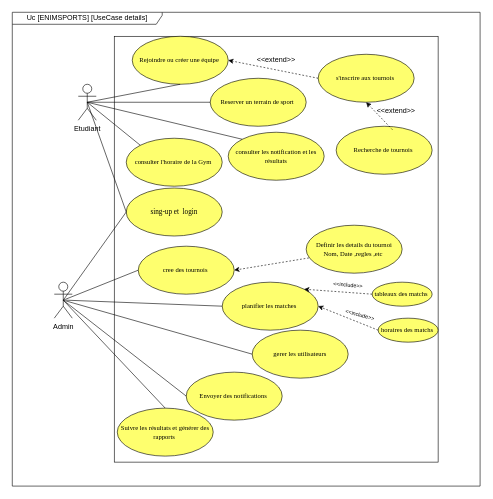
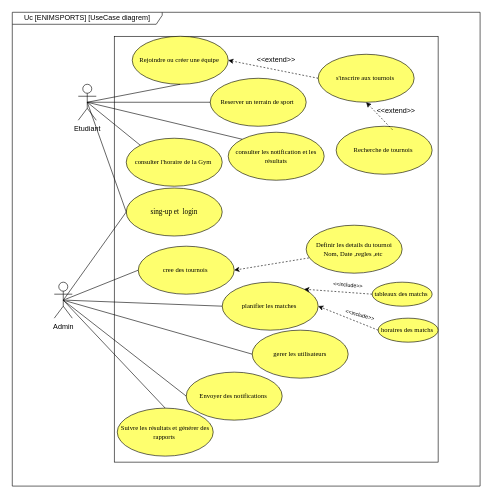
  <mxCell id="0" />
  <mxCell id="1" parent="0" />
  <mxCell id="2" value="Etudiant" style="shape=umlActor;verticalLabelPosition=bottom;verticalAlign=top;html=1;outlineConnect=0;" vertex="1" parent="1"><mxGeometry x="130" y="140" width="30" height="60" as="geometry" /></mxCell>
  <mxCell id="3" value="Admin" style="shape=umlActor;verticalLabelPosition=bottom;verticalAlign=top;html=1;outlineConnect=0;" vertex="1" parent="1"><mxGeometry x="90" y="470" width="30" height="60" as="geometry" /></mxCell>
  <mxCell id="4" value="" style="rounded=0;whiteSpace=wrap;html=1;fillColor=none;" vertex="1" parent="1"><mxGeometry x="190" y="60" width="540" height="710" as="geometry" /></mxCell>
  <mxCell id="5" value="&lt;font style=&quot;font-size: 11px;&quot; face=&quot;Georgia&quot;&gt;s'inscrire aux tournois&amp;nbsp;&lt;/font&gt;" style="ellipse;whiteSpace=wrap;html=1;fillColor=#FEFF6E;" vertex="1" parent="1"><mxGeometry x="530" y="90" width="160" height="80" as="geometry" /></mxCell>
  <mxCell id="6" value="&lt;font style=&quot;font-size: 11px;&quot; face=&quot;Georgia&quot;&gt;Rejoindre ou créer une équipe&amp;nbsp;&lt;/font&gt;" style="ellipse;whiteSpace=wrap;html=1;fillColor=#FEFF6E;" vertex="1" parent="1"><mxGeometry x="220" y="60" width="160" height="80" as="geometry" /></mxCell>
  <mxCell id="7" value="&lt;font face=&quot;Georgia&quot;&gt;&lt;span style=&quot;font-size: 11px;&quot;&gt;Reserver un terrain de sport&amp;nbsp;&lt;/span&gt;&lt;/font&gt;" style="ellipse;whiteSpace=wrap;html=1;fillColor=#FEFF6E;" vertex="1" parent="1"><mxGeometry x="350" y="130" width="160" height="80" as="geometry" /></mxCell>
  <mxCell id="8" value="&lt;font face=&quot;Georgia&quot;&gt;sing-up et&amp;nbsp; login&lt;/font&gt;" style="ellipse;whiteSpace=wrap;html=1;fillColor=#FEFF6E;" vertex="1" parent="1"><mxGeometry x="210" y="313" width="160" height="80" as="geometry" /></mxCell>
  <mxCell id="9" value="&lt;font face=&quot;Georgia&quot;&gt;&lt;span style=&quot;font-size: 11px;&quot;&gt;consulter les notification et les résultats&lt;/span&gt;&lt;/font&gt;" style="ellipse;whiteSpace=wrap;html=1;fillColor=#FEFF6E;" vertex="1" parent="1"><mxGeometry x="380" y="220" width="160" height="80" as="geometry" /></mxCell>
  <mxCell id="10" value="&lt;font face=&quot;Georgia&quot;&gt;&lt;span style=&quot;font-size: 11px;&quot;&gt;consulter l'horaire de la Gym&amp;nbsp;&lt;/span&gt;&lt;/font&gt;" style="ellipse;whiteSpace=wrap;html=1;fillColor=#FEFF6E;" vertex="1" parent="1"><mxGeometry x="210" y="230" width="160" height="80" as="geometry" /></mxCell>
  <mxCell id="11" value="&lt;font face=&quot;Georgia&quot;&gt;&lt;span style=&quot;font-size: 11px;&quot;&gt;cree des tournois&amp;nbsp;&lt;/span&gt;&lt;/font&gt;" style="ellipse;whiteSpace=wrap;html=1;fillColor=#FEFF6E;" vertex="1" parent="1"><mxGeometry x="230" y="410" width="160" height="80" as="geometry" /></mxCell>
  <mxCell id="12" value="&lt;font face=&quot;Georgia&quot;&gt;&lt;span style=&quot;font-size: 11px;&quot;&gt;planifier les matches&amp;nbsp;&lt;/span&gt;&lt;/font&gt;" style="ellipse;whiteSpace=wrap;html=1;fillColor=#FEFF6E;" vertex="1" parent="1"><mxGeometry x="370" y="470" width="160" height="80" as="geometry" /></mxCell>
  <mxCell id="13" value="&lt;font face=&quot;Georgia&quot;&gt;&lt;span style=&quot;font-size: 11px;&quot;&gt;gerer les utilisateurs&lt;/span&gt;&lt;/font&gt;" style="ellipse;whiteSpace=wrap;html=1;fillColor=#FEFF6E;" vertex="1" parent="1"><mxGeometry x="420" y="550" width="160" height="80" as="geometry" /></mxCell>
  <mxCell id="14" value="&lt;font face=&quot;Georgia&quot;&gt;&lt;span style=&quot;font-size: 11px;&quot;&gt;Envoyer des notifications&amp;nbsp;&lt;/span&gt;&lt;/font&gt;" style="ellipse;whiteSpace=wrap;html=1;fillColor=#FEFF6E;" vertex="1" parent="1"><mxGeometry x="310" y="620" width="160" height="80" as="geometry" /></mxCell>
  <mxCell id="15" value="&lt;font face=&quot;Georgia&quot;&gt;&lt;span style=&quot;font-size: 11px;&quot;&gt;Suivre les résultats et générer des rapports&amp;nbsp;&lt;/span&gt;&lt;/font&gt;" style="ellipse;whiteSpace=wrap;html=1;fillColor=#FEFF6E;" vertex="1" parent="1"><mxGeometry x="195" y="680" width="160" height="80" as="geometry" /></mxCell>
  <mxCell id="16" value="" style="endArrow=none;html=1;rounded=0;entryX=0.5;entryY=1;entryDx=0;entryDy=0;exitX=0.5;exitY=0.5;exitDx=0;exitDy=0;exitPerimeter=0;" edge="1" parent="1" source="2" target="6"><mxGeometry width="50" height="50" relative="1" as="geometry"><mxPoint x="130" y="280" as="sourcePoint" /><mxPoint x="180" y="230" as="targetPoint" /></mxGeometry></mxCell>
  <mxCell id="17" value="" style="endArrow=none;html=1;rounded=0;entryX=0;entryY=0.5;entryDx=0;entryDy=0;exitX=0.5;exitY=0.5;exitDx=0;exitDy=0;exitPerimeter=0;" edge="1" parent="1" source="2" target="7"><mxGeometry width="50" height="50" relative="1" as="geometry"><mxPoint x="155" y="180" as="sourcePoint" /><mxPoint x="310" y="150" as="targetPoint" /></mxGeometry></mxCell>
  <mxCell id="18" value="" style="endArrow=none;html=1;rounded=0;entryX=0;entryY=0;entryDx=0;entryDy=0;exitX=0.5;exitY=0.5;exitDx=0;exitDy=0;exitPerimeter=0;" edge="1" parent="1" source="2" target="9"><mxGeometry width="50" height="50" relative="1" as="geometry"><mxPoint x="155" y="180" as="sourcePoint" /><mxPoint x="360" y="180" as="targetPoint" /></mxGeometry></mxCell>
  <mxCell id="19" value="" style="endArrow=none;html=1;rounded=0;entryX=0;entryY=0;entryDx=0;entryDy=0;exitX=0.5;exitY=0.5;exitDx=0;exitDy=0;exitPerimeter=0;" edge="1" parent="1" source="2" target="10"><mxGeometry width="50" height="50" relative="1" as="geometry"><mxPoint x="155" y="180" as="sourcePoint" /><mxPoint x="413" y="242" as="targetPoint" /></mxGeometry></mxCell>
  <mxCell id="20" value="" style="endArrow=none;html=1;rounded=0;entryX=0;entryY=0.5;entryDx=0;entryDy=0;exitX=0.5;exitY=0.5;exitDx=0;exitDy=0;exitPerimeter=0;" edge="1" parent="1" source="2" target="8"><mxGeometry width="50" height="50" relative="1" as="geometry"><mxPoint x="155" y="180" as="sourcePoint" /><mxPoint x="243" y="252" as="targetPoint" /></mxGeometry></mxCell>
  <mxCell id="21" value="" style="endArrow=none;html=1;rounded=0;exitX=0.5;exitY=0.5;exitDx=0;exitDy=0;exitPerimeter=0;entryX=0;entryY=0.5;entryDx=0;entryDy=0;" edge="1" parent="1" source="3" target="8"><mxGeometry width="50" height="50" relative="1" as="geometry"><mxPoint x="122" y="474" as="sourcePoint" /><mxPoint x="210" y="546" as="targetPoint" /></mxGeometry></mxCell>
  <mxCell id="22" value="" style="endArrow=none;html=1;rounded=0;exitX=0.5;exitY=0.5;exitDx=0;exitDy=0;exitPerimeter=0;entryX=0;entryY=0.5;entryDx=0;entryDy=0;" edge="1" parent="1" source="3" target="11"><mxGeometry width="50" height="50" relative="1" as="geometry"><mxPoint x="115" y="510" as="sourcePoint" /><mxPoint x="220" y="363" as="targetPoint" /></mxGeometry></mxCell>
  <mxCell id="23" value="" style="endArrow=none;html=1;rounded=0;entryX=0;entryY=0.5;entryDx=0;entryDy=0;" edge="1" parent="1" target="12"><mxGeometry width="50" height="50" relative="1" as="geometry"><mxPoint x="110" y="500" as="sourcePoint" /><mxPoint x="240" y="460" as="targetPoint" /></mxGeometry></mxCell>
  <mxCell id="24" value="" style="endArrow=none;html=1;rounded=0;entryX=0;entryY=0.5;entryDx=0;entryDy=0;exitX=0.5;exitY=0.5;exitDx=0;exitDy=0;exitPerimeter=0;" edge="1" parent="1" source="3" target="13"><mxGeometry width="50" height="50" relative="1" as="geometry"><mxPoint x="120" y="510" as="sourcePoint" /><mxPoint x="380" y="520" as="targetPoint" /></mxGeometry></mxCell>
  <mxCell id="25" value="" style="endArrow=none;html=1;rounded=0;entryX=0;entryY=0.5;entryDx=0;entryDy=0;exitX=0.5;exitY=0.5;exitDx=0;exitDy=0;exitPerimeter=0;" edge="1" parent="1" source="3" target="14"><mxGeometry width="50" height="50" relative="1" as="geometry"><mxPoint x="115" y="510" as="sourcePoint" /><mxPoint x="430" y="600" as="targetPoint" /></mxGeometry></mxCell>
  <mxCell id="26" value="" style="endArrow=none;html=1;rounded=0;entryX=0.5;entryY=0;entryDx=0;entryDy=0;exitX=0.5;exitY=0.5;exitDx=0;exitDy=0;exitPerimeter=0;" edge="1" parent="1" source="3" target="15"><mxGeometry width="50" height="50" relative="1" as="geometry"><mxPoint x="115" y="510" as="sourcePoint" /><mxPoint x="320" y="670" as="targetPoint" /></mxGeometry></mxCell>
  <mxCell id="27" value="" style="endArrow=classic;html=1;rounded=0;entryX=1;entryY=0.5;entryDx=0;entryDy=0;exitX=0;exitY=0.5;exitDx=0;exitDy=0;dashed=1;" edge="1" parent="1" source="5" target="6"><mxGeometry width="50" height="50" relative="1" as="geometry"><mxPoint x="460" y="360" as="sourcePoint" /><mxPoint x="510" y="310" as="targetPoint" /></mxGeometry></mxCell>
  <mxCell id="28" value="&amp;lt;&amp;lt;extend&amp;gt;&amp;gt;" style="text;html=1;align=center;verticalAlign=middle;whiteSpace=wrap;rounded=0;" vertex="1" parent="1"><mxGeometry x="630" y="170" width="60" height="30" as="geometry" /></mxCell>
  <mxCell id="29" value="&lt;font style=&quot;font-size: 11px;&quot; face=&quot;Georgia&quot;&gt;Definir les details du tournoi&lt;/font&gt;&lt;div&gt;&lt;font style=&quot;font-size: 11px;&quot; face=&quot;Georgia&quot;&gt;Nom, Date ,regles ,etc&amp;nbsp;&lt;/font&gt;&lt;/div&gt;" style="ellipse;whiteSpace=wrap;html=1;fillColor=#FEFF6E;" vertex="1" parent="1"><mxGeometry x="510" y="375" width="160" height="80" as="geometry" /></mxCell>
  <mxCell id="30" value="&amp;lt;&amp;lt;include&amp;gt;&amp;gt;" style="text;html=1;align=center;verticalAlign=middle;whiteSpace=wrap;rounded=0;rotation=15;fontSize=9;" vertex="1" parent="1"><mxGeometry x="580" y="510" width="40" height="30" as="geometry" /></mxCell>
  <mxCell id="31" value="" style="endArrow=classic;startArrow=none;html=1;rounded=0;exitX=0.028;exitY=0.682;exitDx=0;exitDy=0;exitPerimeter=0;entryX=1;entryY=0.5;entryDx=0;entryDy=0;dashed=1;startFill=0;endFill=1;" edge="1" parent="1" source="29" target="11"><mxGeometry width="50" height="50" relative="1" as="geometry"><mxPoint x="420" y="310" as="sourcePoint" /><mxPoint x="470" y="260" as="targetPoint" /></mxGeometry></mxCell>
  <mxCell id="32" value="&lt;font face=&quot;Georgia&quot;&gt;&lt;span style=&quot;font-size: 11px;&quot;&gt;tableaux des matchs&amp;nbsp;&lt;/span&gt;&lt;/font&gt;" style="ellipse;whiteSpace=wrap;html=1;fillColor=#FEFF6E;" vertex="1" parent="1"><mxGeometry x="620" y="470" width="100" height="40" as="geometry" /></mxCell>
  <mxCell id="33" value="&lt;font face=&quot;Georgia&quot;&gt;&lt;span style=&quot;font-size: 11px;&quot;&gt;horaires des matchs&amp;nbsp;&lt;/span&gt;&lt;/font&gt;" style="ellipse;whiteSpace=wrap;html=1;fillColor=#FEFF6E;" vertex="1" parent="1"><mxGeometry x="630" y="530" width="100" height="40" as="geometry" /></mxCell>
  <mxCell id="34" value="" style="endArrow=classic;startArrow=none;html=1;rounded=0;exitX=0;exitY=0.5;exitDx=0;exitDy=0;entryX=1;entryY=0;entryDx=0;entryDy=0;dashed=1;startFill=0;endFill=1;" edge="1" parent="1" source="32" target="12"><mxGeometry width="50" height="50" relative="1" as="geometry"><mxPoint x="524" y="440" as="sourcePoint" /><mxPoint x="400" y="460" as="targetPoint" /></mxGeometry></mxCell>
  <mxCell id="35" value="" style="endArrow=classic;startArrow=none;html=1;rounded=0;exitX=0;exitY=0.5;exitDx=0;exitDy=0;entryX=1;entryY=0.5;entryDx=0;entryDy=0;dashed=1;startFill=0;endFill=1;" edge="1" parent="1" source="33" target="12"><mxGeometry width="50" height="50" relative="1" as="geometry"><mxPoint x="630" y="500" as="sourcePoint" /><mxPoint x="540" y="520" as="targetPoint" /></mxGeometry></mxCell>
  <mxCell id="36" value="&amp;lt;&amp;lt;include&amp;gt;&amp;gt;" style="text;html=1;align=center;verticalAlign=middle;whiteSpace=wrap;rounded=0;rotation=5;fontSize=9;" vertex="1" parent="1"><mxGeometry x="560" y="460" width="40" height="30" as="geometry" /></mxCell>
  <mxCell id="37" value="&lt;font style=&quot;font-size: 11px;&quot; face=&quot;Georgia&quot;&gt;Recherche de tournois&amp;nbsp;&lt;/font&gt;" style="ellipse;whiteSpace=wrap;html=1;fillColor=#FEFF6E;" vertex="1" parent="1"><mxGeometry x="560" y="210" width="160" height="80" as="geometry" /></mxCell>
  <mxCell id="38" value="" style="endArrow=classic;html=1;rounded=0;entryX=0.5;entryY=1;entryDx=0;entryDy=0;exitX=0.587;exitY=0.073;exitDx=0;exitDy=0;dashed=1;exitPerimeter=0;" edge="1" parent="1" source="37" target="5"><mxGeometry width="50" height="50" relative="1" as="geometry"><mxPoint x="540" y="140" as="sourcePoint" /><mxPoint x="390" y="110" as="targetPoint" /></mxGeometry></mxCell>
  <mxCell id="39" value="&amp;lt;&amp;lt;extend&amp;gt;&amp;gt;" style="text;html=1;align=center;verticalAlign=middle;whiteSpace=wrap;rounded=0;" vertex="1" parent="1"><mxGeometry x="430" y="85" width="60" height="30" as="geometry" /></mxCell>
- <mxCell id="40" value="Uc [ENIMSPORTS] [UseCase details]" style="shape=umlFrame;whiteSpace=wrap;html=1;pointerEvents=0;width=250;height=20;" vertex="1" parent="1"><mxGeometry x="20" y="20" width="780" height="790" as="geometry" /></mxCell>
+ <mxCell id="40" value="Uc [ENIMSPORTS] [UseCase diagrem]" style="shape=umlFrame;whiteSpace=wrap;html=1;pointerEvents=0;width=250;height=20;" vertex="1" parent="1"><mxGeometry x="20" y="20" width="780" height="790" as="geometry" /></mxCell>
